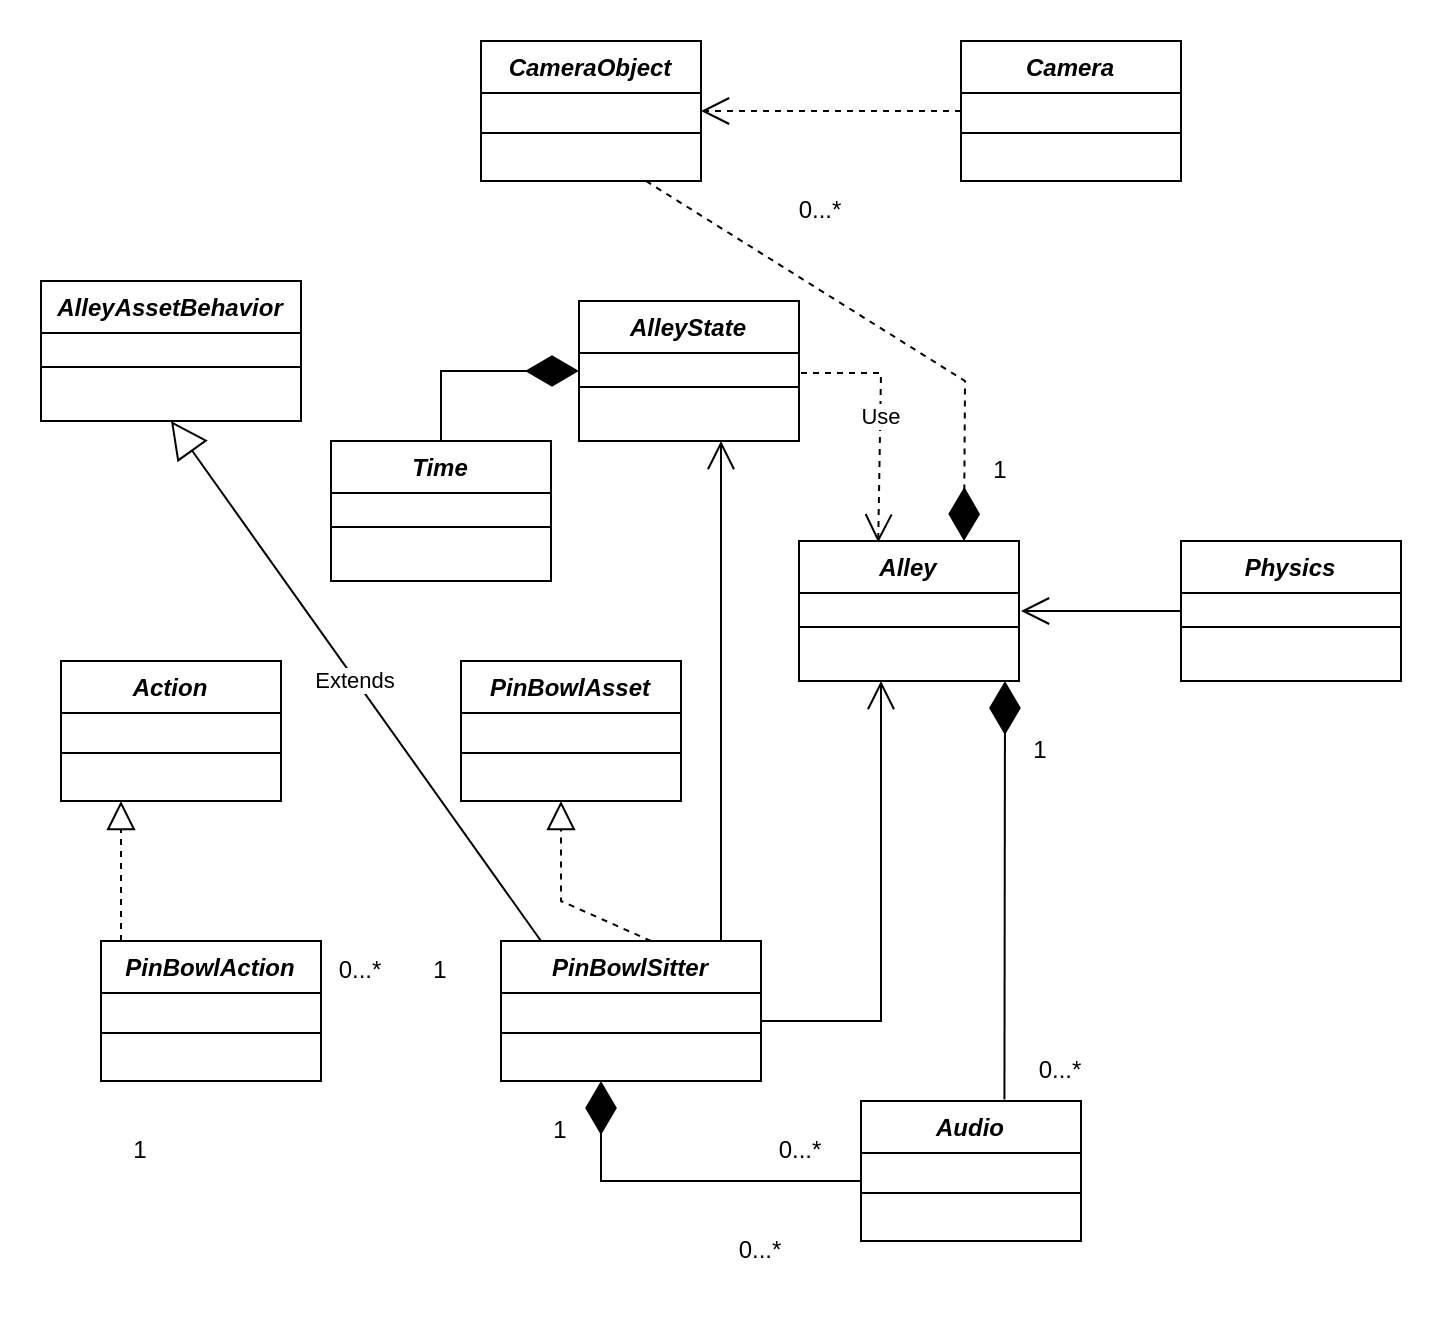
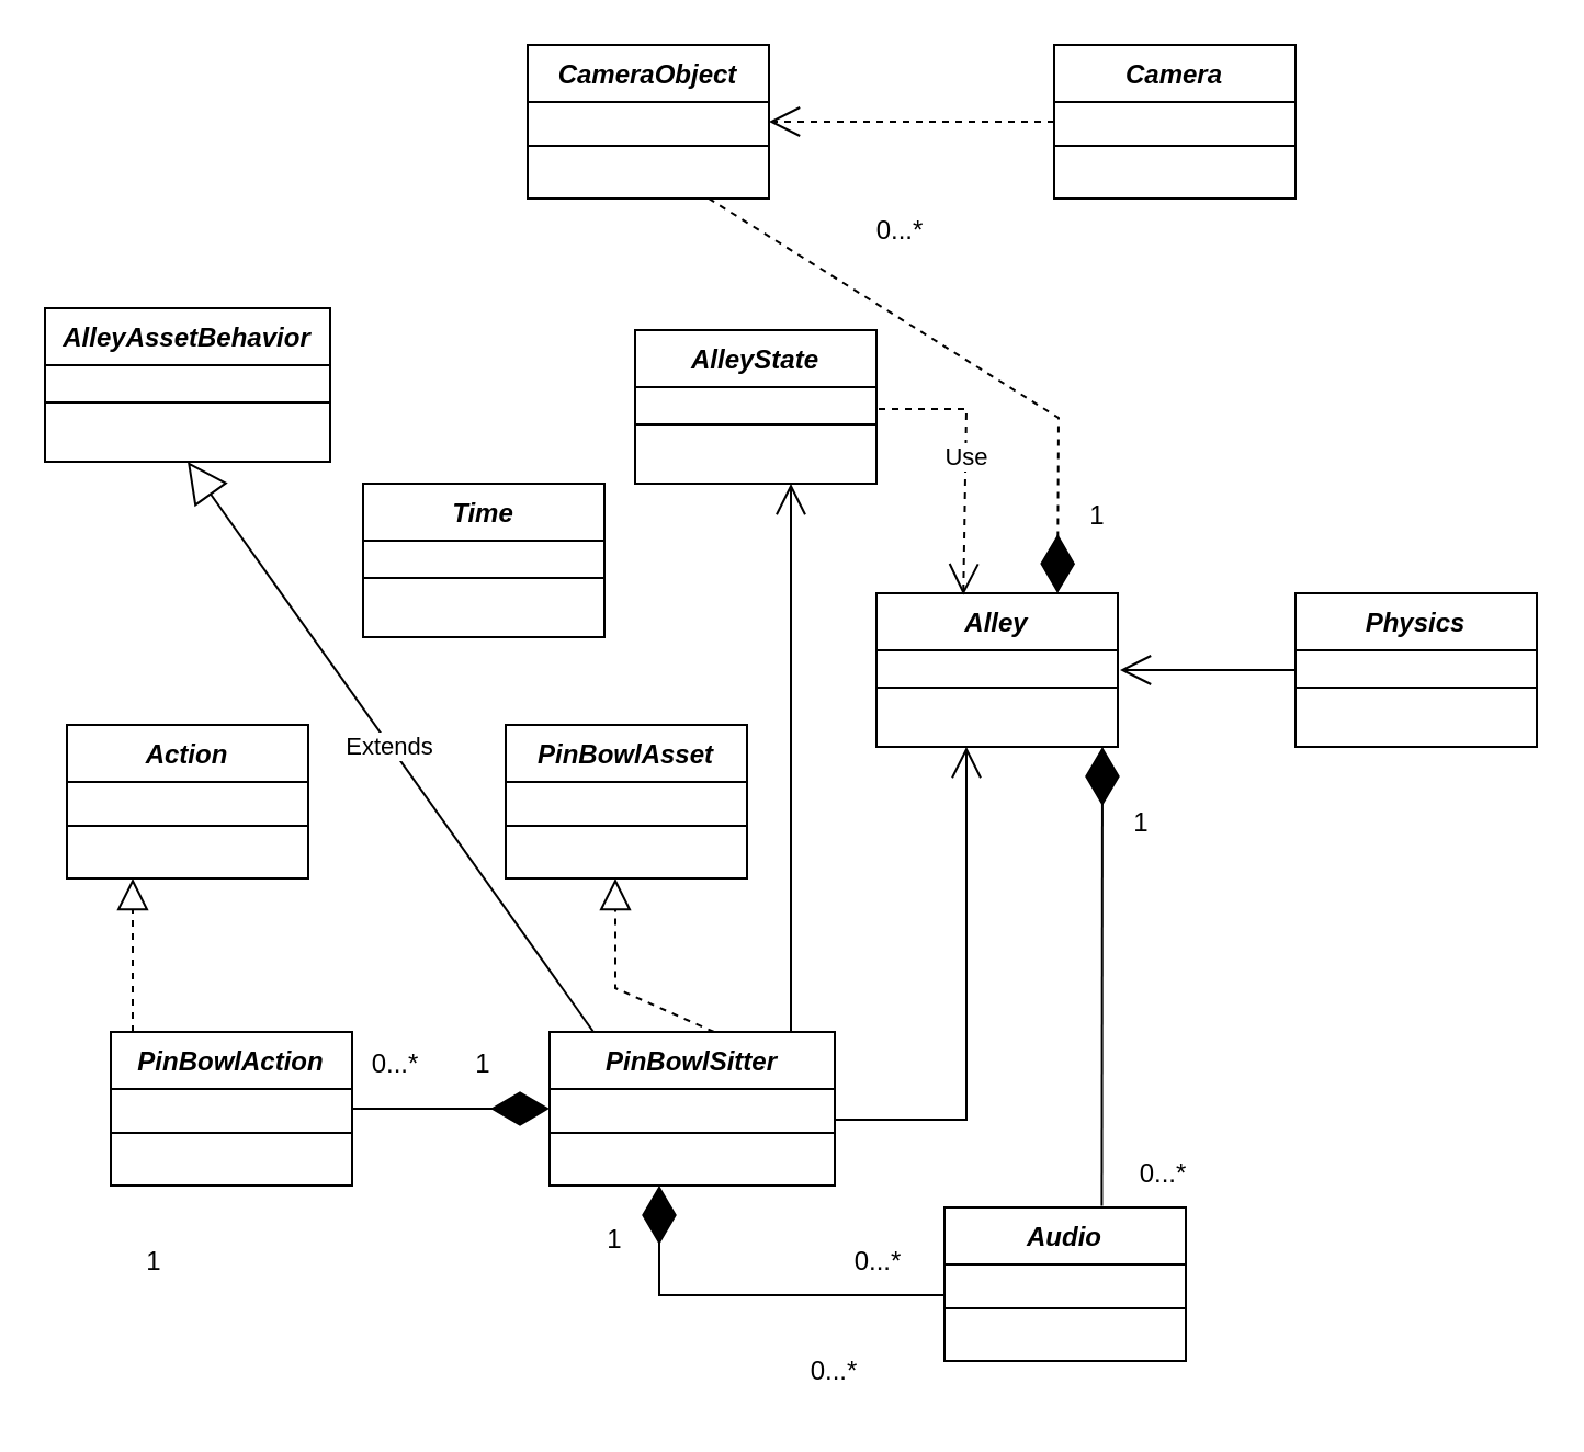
  <mxCell id="0" />
  <mxCell id="1" parent="0" />
  <mxCell id="2" value="Alley" style="swimlane;fontStyle=3;align=center;verticalAlign=top;childLayout=stackLayout;horizontal=1;startSize=26;horizontalStack=0;resizeParent=1;resizeLast=0;collapsible=1;marginBottom=0;rounded=0;shadow=0;strokeWidth=1;" parent="1" vertex="1"><mxGeometry x="399" y="270" width="110" height="70" as="geometry"><mxRectangle x="230" y="140" width="160" height="26" as="alternateBounds" /></mxGeometry></mxCell>
  <mxCell id="3" value="" style="line;html=1;strokeWidth=1;align=left;verticalAlign=middle;spacingTop=-1;spacingLeft=3;spacingRight=3;rotatable=0;labelPosition=right;points=[];portConstraint=eastwest;" parent="2" vertex="1"><mxGeometry y="26" width="110" height="34" as="geometry" /></mxCell>
  <mxCell id="4" value="PinBowlAsset" style="swimlane;fontStyle=3;align=center;verticalAlign=top;childLayout=stackLayout;horizontal=1;startSize=26;horizontalStack=0;resizeParent=1;resizeLast=0;collapsible=1;marginBottom=0;rounded=0;shadow=0;strokeWidth=1;" parent="1" vertex="1"><mxGeometry x="230" y="330" width="110" height="70" as="geometry"><mxRectangle x="230" y="140" width="160" height="26" as="alternateBounds" /></mxGeometry></mxCell>
  <mxCell id="5" value="" style="line;html=1;strokeWidth=1;align=left;verticalAlign=middle;spacingTop=-1;spacingLeft=3;spacingRight=3;rotatable=0;labelPosition=right;points=[];portConstraint=eastwest;" parent="4" vertex="1"><mxGeometry y="26" width="110" height="40" as="geometry" /></mxCell>
  <mxCell id="6" value="PinBowlSitter" style="swimlane;fontStyle=3;align=center;verticalAlign=top;childLayout=stackLayout;horizontal=1;startSize=26;horizontalStack=0;resizeParent=1;resizeLast=0;collapsible=1;marginBottom=0;rounded=0;shadow=0;strokeWidth=1;" parent="1" vertex="1"><mxGeometry x="250" y="470" width="130" height="70" as="geometry"><mxRectangle x="230" y="140" width="160" height="26" as="alternateBounds" /></mxGeometry></mxCell>
  <mxCell id="7" value="" style="line;html=1;strokeWidth=1;align=left;verticalAlign=middle;spacingTop=-1;spacingLeft=3;spacingRight=3;rotatable=0;labelPosition=right;points=[];portConstraint=eastwest;" parent="6" vertex="1"><mxGeometry y="26" width="130" height="40" as="geometry" /></mxCell>
  <mxCell id="8" value="" style="endArrow=block;dashed=1;endFill=0;endSize=12;html=1;rounded=0;" parent="1" edge="1"><mxGeometry width="160" relative="1" as="geometry"><mxPoint x="325" y="470" as="sourcePoint" /><mxPoint x="280" y="400" as="targetPoint" /><Array as="points"><mxPoint x="280" y="450" /></Array></mxGeometry></mxCell>
  <mxCell id="9" value="1" style="text;html=1;strokeColor=none;fillColor=none;align=center;verticalAlign=middle;whiteSpace=wrap;rounded=0;" parent="1" vertex="1"><mxGeometry x="250" y="550" width="60" height="30" as="geometry" /></mxCell>
  <mxCell id="10" value="Audio" style="swimlane;fontStyle=3;align=center;verticalAlign=top;childLayout=stackLayout;horizontal=1;startSize=26;horizontalStack=0;resizeParent=1;resizeLast=0;collapsible=1;marginBottom=0;rounded=0;shadow=0;strokeWidth=1;" parent="1" vertex="1"><mxGeometry x="430" y="550" width="110" height="70" as="geometry"><mxRectangle x="230" y="140" width="160" height="26" as="alternateBounds" /></mxGeometry></mxCell>
  <mxCell id="11" value="" style="line;html=1;strokeWidth=1;align=left;verticalAlign=middle;spacingTop=-1;spacingLeft=3;spacingRight=3;rotatable=0;labelPosition=right;points=[];portConstraint=eastwest;" parent="10" vertex="1"><mxGeometry y="26" width="110" height="40" as="geometry" /></mxCell>
  <mxCell id="12" value="" style="endArrow=diamondThin;endFill=1;endSize=24;html=1;rounded=0;" parent="1" edge="1"><mxGeometry width="160" relative="1" as="geometry"><mxPoint x="430" y="590" as="sourcePoint" /><mxPoint x="300" y="540" as="targetPoint" /><Array as="points"><mxPoint x="300" y="590" /></Array></mxGeometry></mxCell>
  <mxCell id="13" value="0...*" style="text;html=1;strokeColor=none;fillColor=none;align=center;verticalAlign=middle;whiteSpace=wrap;rounded=0;" parent="1" vertex="1"><mxGeometry x="370" y="560" width="60" height="30" as="geometry" /></mxCell>
  <mxCell id="14" value="" style="endArrow=diamondThin;endFill=1;endSize=24;html=1;rounded=0;exitX=0.652;exitY=-0.01;exitDx=0;exitDy=0;exitPerimeter=0;" parent="1" source="10" edge="1"><mxGeometry width="160" relative="1" as="geometry"><mxPoint x="460" y="370" as="sourcePoint" /><mxPoint x="502" y="340" as="targetPoint" /></mxGeometry></mxCell>
  <mxCell id="15" value="0...*" style="text;html=1;strokeColor=none;fillColor=none;align=center;verticalAlign=middle;whiteSpace=wrap;rounded=0;" parent="1" vertex="1"><mxGeometry x="500" y="520" width="60" height="30" as="geometry" /></mxCell>
  <mxCell id="16" value="1" style="text;html=1;strokeColor=none;fillColor=none;align=center;verticalAlign=middle;whiteSpace=wrap;rounded=0;" parent="1" vertex="1"><mxGeometry x="490" y="360" width="60" height="30" as="geometry" /></mxCell>
  <mxCell id="17" value="PinBowlAction" style="swimlane;fontStyle=3;align=center;verticalAlign=top;childLayout=stackLayout;horizontal=1;startSize=26;horizontalStack=0;resizeParent=1;resizeLast=0;collapsible=1;marginBottom=0;rounded=0;shadow=0;strokeWidth=1;" parent="1" vertex="1"><mxGeometry x="50" y="470" width="110" height="70" as="geometry"><mxRectangle x="230" y="140" width="160" height="26" as="alternateBounds" /></mxGeometry></mxCell>
  <mxCell id="18" value="" style="line;html=1;strokeWidth=1;align=left;verticalAlign=middle;spacingTop=-1;spacingLeft=3;spacingRight=3;rotatable=0;labelPosition=right;points=[];portConstraint=eastwest;" parent="17" vertex="1"><mxGeometry y="26" width="110" height="40" as="geometry" /></mxCell>
+ <mxCell id="19" value="" style="endArrow=diamondThin;endFill=1;endSize=24;html=1;rounded=0;exitX=1;exitY=0.5;exitDx=0;exitDy=0;entryX=0;entryY=0.5;entryDx=0;entryDy=0;" parent="1" source="17" target="6" edge="1"><mxGeometry width="160" relative="1" as="geometry"><mxPoint x="270" y="460" as="sourcePoint" /><mxPoint x="430" y="460" as="targetPoint" /></mxGeometry></mxCell>
  <mxCell id="20" value="0...*" style="text;html=1;strokeColor=none;fillColor=none;align=center;verticalAlign=middle;whiteSpace=wrap;rounded=0;" parent="1" vertex="1"><mxGeometry x="150" y="470" width="60" height="30" as="geometry" /></mxCell>
  <mxCell id="21" value="1" style="text;html=1;strokeColor=none;fillColor=none;align=center;verticalAlign=middle;whiteSpace=wrap;rounded=0;" parent="1" vertex="1"><mxGeometry x="190" y="470" width="60" height="30" as="geometry" /></mxCell>
  <mxCell id="22" value="CameraObject" style="swimlane;fontStyle=3;align=center;verticalAlign=top;childLayout=stackLayout;horizontal=1;startSize=26;horizontalStack=0;resizeParent=1;resizeLast=0;collapsible=1;marginBottom=0;rounded=0;shadow=0;strokeWidth=1;" parent="1" vertex="1"><mxGeometry x="240" y="20" width="110" height="70" as="geometry"><mxRectangle x="230" y="140" width="160" height="26" as="alternateBounds" /></mxGeometry></mxCell>
  <mxCell id="23" value="" style="line;html=1;strokeWidth=1;align=left;verticalAlign=middle;spacingTop=-1;spacingLeft=3;spacingRight=3;rotatable=0;labelPosition=right;points=[];portConstraint=eastwest;" parent="22" vertex="1"><mxGeometry y="26" width="110" height="40" as="geometry" /></mxCell>
  <mxCell id="24" value="Action" style="swimlane;fontStyle=3;align=center;verticalAlign=top;childLayout=stackLayout;horizontal=1;startSize=26;horizontalStack=0;resizeParent=1;resizeLast=0;collapsible=1;marginBottom=0;rounded=0;shadow=0;strokeWidth=1;" parent="1" vertex="1"><mxGeometry x="30" y="330" width="110" height="70" as="geometry"><mxRectangle x="230" y="140" width="160" height="26" as="alternateBounds" /></mxGeometry></mxCell>
  <mxCell id="25" value="" style="line;html=1;strokeWidth=1;align=left;verticalAlign=middle;spacingTop=-1;spacingLeft=3;spacingRight=3;rotatable=0;labelPosition=right;points=[];portConstraint=eastwest;" parent="24" vertex="1"><mxGeometry y="26" width="110" height="40" as="geometry" /></mxCell>
  <mxCell id="26" value="" style="endArrow=block;dashed=1;endFill=0;endSize=12;html=1;rounded=0;exitX=0.5;exitY=0;exitDx=0;exitDy=0;entryX=0.5;entryY=1;entryDx=0;entryDy=0;" parent="1" edge="1"><mxGeometry width="160" relative="1" as="geometry"><mxPoint x="60" y="470" as="sourcePoint" /><mxPoint x="60" y="400" as="targetPoint" /></mxGeometry></mxCell>
  <mxCell id="27" value="" style="endArrow=diamondThin;endFill=1;endSize=24;html=1;rounded=0;exitX=0.75;exitY=1;exitDx=0;exitDy=0;entryX=0.75;entryY=0;entryDx=0;entryDy=0;dashed=1;" parent="1" source="22" target="2" edge="1"><mxGeometry width="160" relative="1" as="geometry"><mxPoint x="590" y="310" as="sourcePoint" /><mxPoint x="510" y="310" as="targetPoint" /><Array as="points"><mxPoint x="482" y="190" /></Array></mxGeometry></mxCell>
  <mxCell id="28" value="0...*" style="text;html=1;strokeColor=none;fillColor=none;align=center;verticalAlign=middle;whiteSpace=wrap;rounded=0;" parent="1" vertex="1"><mxGeometry x="380" y="90" width="60" height="30" as="geometry" /></mxCell>
  <mxCell id="29" value="1" style="text;html=1;strokeColor=none;fillColor=none;align=center;verticalAlign=middle;whiteSpace=wrap;rounded=0;" parent="1" vertex="1"><mxGeometry x="470" y="220" width="60" height="30" as="geometry" /></mxCell>
  <mxCell id="30" value="AlleyAssetBehavior" style="swimlane;fontStyle=3;align=center;verticalAlign=top;childLayout=stackLayout;horizontal=1;startSize=26;horizontalStack=0;resizeParent=1;resizeLast=0;collapsible=1;marginBottom=0;rounded=0;shadow=0;strokeWidth=1;" parent="1" vertex="1"><mxGeometry x="20" y="140" width="130" height="70" as="geometry"><mxRectangle x="230" y="140" width="160" height="26" as="alternateBounds" /></mxGeometry></mxCell>
  <mxCell id="31" value="" style="line;html=1;strokeWidth=1;align=left;verticalAlign=middle;spacingTop=-1;spacingLeft=3;spacingRight=3;rotatable=0;labelPosition=right;points=[];portConstraint=eastwest;" parent="30" vertex="1"><mxGeometry y="26" width="130" height="34" as="geometry" /></mxCell>
  <mxCell id="32" value="Extends" style="endArrow=block;endSize=16;endFill=0;html=1;rounded=0;entryX=0.5;entryY=1;entryDx=0;entryDy=0;" parent="1" target="30" edge="1"><mxGeometry width="160" relative="1" as="geometry"><mxPoint x="270" y="470" as="sourcePoint" /><mxPoint x="240" y="270" as="targetPoint" /><Array as="points" /></mxGeometry></mxCell>
  <mxCell id="33" value="AlleyState" style="swimlane;fontStyle=3;align=center;verticalAlign=top;childLayout=stackLayout;horizontal=1;startSize=26;horizontalStack=0;resizeParent=1;resizeLast=0;collapsible=1;marginBottom=0;rounded=0;shadow=0;strokeWidth=1;" parent="1" vertex="1"><mxGeometry x="289" y="150" width="110" height="70" as="geometry"><mxRectangle x="230" y="140" width="160" height="26" as="alternateBounds" /></mxGeometry></mxCell>
  <mxCell id="34" value="" style="line;html=1;strokeWidth=1;align=left;verticalAlign=middle;spacingTop=-1;spacingLeft=3;spacingRight=3;rotatable=0;labelPosition=right;points=[];portConstraint=eastwest;" parent="33" vertex="1"><mxGeometry y="26" width="110" height="34" as="geometry" /></mxCell>
  <mxCell id="35" value="" style="endArrow=open;endFill=1;endSize=12;html=1;rounded=0;" parent="1" edge="1"><mxGeometry width="160" relative="1" as="geometry"><mxPoint x="380" y="510" as="sourcePoint" /><mxPoint x="440" y="340" as="targetPoint" /><Array as="points"><mxPoint x="440" y="510" /></Array></mxGeometry></mxCell>
  <mxCell id="36" value="Use" style="endArrow=open;endSize=12;dashed=1;html=1;rounded=0;entryX=0.36;entryY=0.01;entryDx=0;entryDy=0;entryPerimeter=0;" parent="1" target="2" edge="1"><mxGeometry width="160" relative="1" as="geometry"><mxPoint x="400" y="186" as="sourcePoint" /><mxPoint x="440" y="260" as="targetPoint" /><Array as="points"><mxPoint x="440" y="186" /></Array></mxGeometry></mxCell>
  <mxCell id="37" value="" style="endArrow=open;endFill=1;endSize=12;html=1;rounded=0;" parent="1" edge="1"><mxGeometry width="160" relative="1" as="geometry"><mxPoint x="360" y="470" as="sourcePoint" /><mxPoint x="360" y="220" as="targetPoint" /></mxGeometry></mxCell>
  <mxCell id="38" value="Physics" style="swimlane;fontStyle=3;align=center;verticalAlign=top;childLayout=stackLayout;horizontal=1;startSize=26;horizontalStack=0;resizeParent=1;resizeLast=0;collapsible=1;marginBottom=0;rounded=0;shadow=0;strokeWidth=1;" parent="1" vertex="1"><mxGeometry x="590" y="270" width="110" height="70" as="geometry"><mxRectangle x="230" y="140" width="160" height="26" as="alternateBounds" /></mxGeometry></mxCell>
  <mxCell id="39" value="" style="line;html=1;strokeWidth=1;align=left;verticalAlign=middle;spacingTop=-1;spacingLeft=3;spacingRight=3;rotatable=0;labelPosition=right;points=[];portConstraint=eastwest;" parent="38" vertex="1"><mxGeometry y="26" width="110" height="34" as="geometry" /></mxCell>
  <mxCell id="40" value="Time" style="swimlane;fontStyle=3;align=center;verticalAlign=top;childLayout=stackLayout;horizontal=1;startSize=26;horizontalStack=0;resizeParent=1;resizeLast=0;collapsible=1;marginBottom=0;rounded=0;shadow=0;strokeWidth=1;" parent="1" vertex="1"><mxGeometry x="165" y="220" width="110" height="70" as="geometry"><mxRectangle x="230" y="140" width="160" height="26" as="alternateBounds" /></mxGeometry></mxCell>
  <mxCell id="41" value="" style="line;html=1;strokeWidth=1;align=left;verticalAlign=middle;spacingTop=-1;spacingLeft=3;spacingRight=3;rotatable=0;labelPosition=right;points=[];portConstraint=eastwest;" parent="40" vertex="1"><mxGeometry y="26" width="110" height="34" as="geometry" /></mxCell>
- <mxCell id="42" value="" style="endArrow=diamondThin;endFill=1;endSize=24;html=1;rounded=0;exitX=0.5;exitY=0;exitDx=0;exitDy=0;entryX=0;entryY=0.5;entryDx=0;entryDy=0;" parent="1" source="40" target="33" edge="1"><mxGeometry width="160" relative="1" as="geometry"><mxPoint x="310" y="280" as="sourcePoint" /><mxPoint x="470" y="280" as="targetPoint" /><Array as="points"><mxPoint x="220" y="185" /></Array></mxGeometry></mxCell>
  <mxCell id="43" value="" style="endArrow=open;endFill=1;endSize=12;html=1;rounded=0;exitX=0;exitY=0.5;exitDx=0;exitDy=0;" parent="1" source="38" edge="1"><mxGeometry width="160" relative="1" as="geometry"><mxPoint x="310" y="300" as="sourcePoint" /><mxPoint x="510" y="305" as="targetPoint" /></mxGeometry></mxCell>
  <mxCell id="44" value="1" style="text;html=1;strokeColor=none;fillColor=none;align=center;verticalAlign=middle;whiteSpace=wrap;rounded=0;" parent="1" vertex="1"><mxGeometry x="40" y="560" width="60" height="30" as="geometry" /></mxCell>
  <mxCell id="45" value="0...*" style="text;html=1;strokeColor=none;fillColor=none;align=center;verticalAlign=middle;whiteSpace=wrap;rounded=0;" parent="1" vertex="1"><mxGeometry x="350" y="610" width="60" height="30" as="geometry" /></mxCell>
  <mxCell id="46" value="Camera" style="swimlane;fontStyle=3;align=center;verticalAlign=top;childLayout=stackLayout;horizontal=1;startSize=26;horizontalStack=0;resizeParent=1;resizeLast=0;collapsible=1;marginBottom=0;rounded=0;shadow=0;strokeWidth=1;" parent="1" vertex="1"><mxGeometry x="480" y="20" width="110" height="70" as="geometry"><mxRectangle x="230" y="140" width="160" height="26" as="alternateBounds" /></mxGeometry></mxCell>
  <mxCell id="47" value="" style="line;html=1;strokeWidth=1;align=left;verticalAlign=middle;spacingTop=-1;spacingLeft=3;spacingRight=3;rotatable=0;labelPosition=right;points=[];portConstraint=eastwest;" parent="46" vertex="1"><mxGeometry y="26" width="110" height="40" as="geometry" /></mxCell>
  <mxCell id="48" value="" style="endArrow=open;dashed=1;endFill=0;endSize=12;html=1;rounded=0;exitX=0;exitY=0.5;exitDx=0;exitDy=0;entryX=1;entryY=0.5;entryDx=0;entryDy=0;" parent="1" source="46" target="22" edge="1"><mxGeometry width="160" relative="1" as="geometry"><mxPoint x="310" y="330" as="sourcePoint" /><mxPoint x="470" y="330" as="targetPoint" /></mxGeometry></mxCell>
